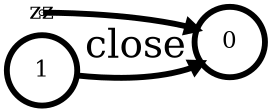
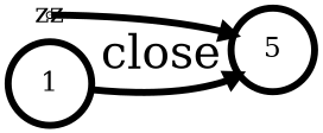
  digraph {
    rankdir=LR
    ranksep=0
    node [fillcolor=white fixedsize=true fontsize=24 penwidth=6 shape=circle style=filled color=black]
    edge [fontsize=40 penwidth=6]
    zz [fillcolor=black height=0 width=0 color=""]
-   0 [height=1.0 width=1.0]
+   0 [height=1.0 width=1.0 label=5]
    1 [height=1.0 width=1.0]
    zz -> 0
    1 -> 0 [label=close]
  }
